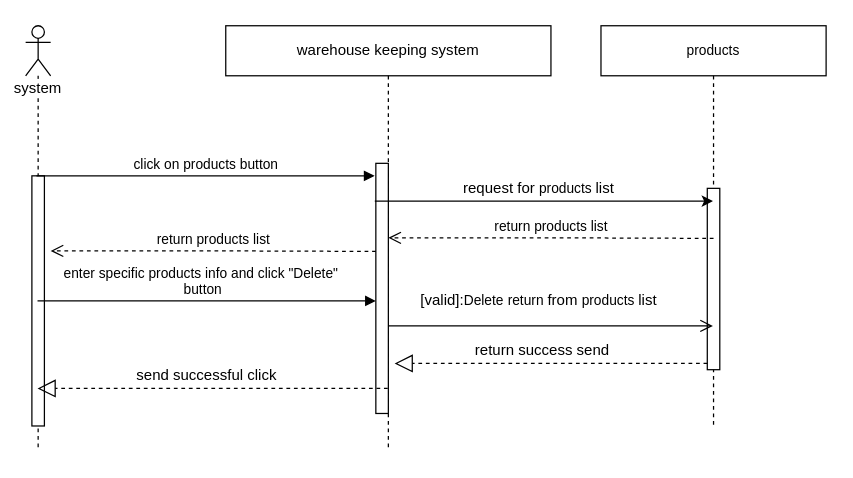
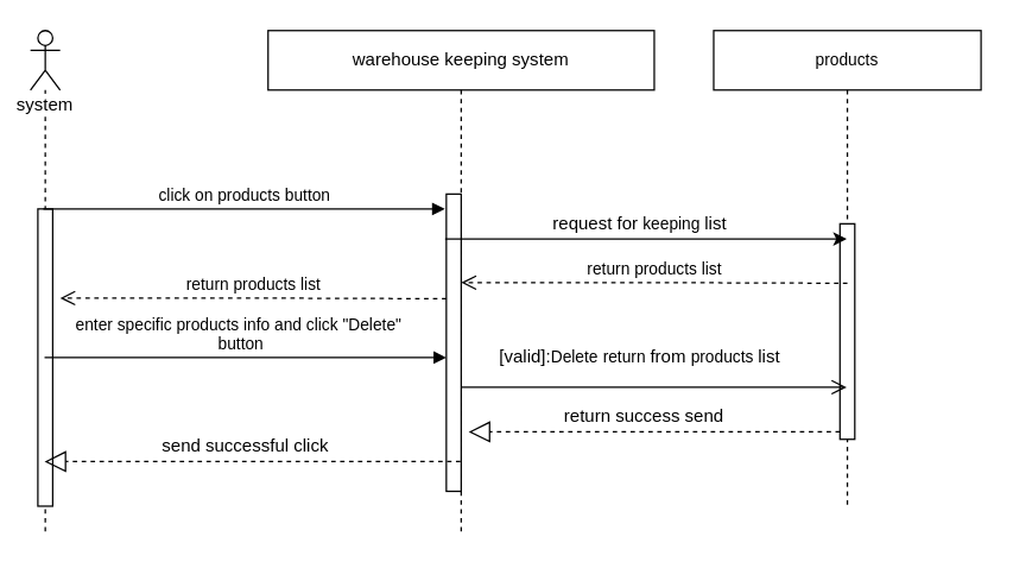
  <mxCell id="0" />
  <mxCell id="1" parent="0" />
  <mxCell id="2" value="system" style="shape=umlLifeline;participant=umlActor;perimeter=lifelinePerimeter;whiteSpace=wrap;html=1;container=1;collapsible=0;recursiveResize=0;verticalAlign=top;spacingTop=36;labelBackgroundColor=#ffffff;outlineConnect=0;" parent="1" vertex="1"><mxGeometry x="20" y="20" width="20" height="340" as="geometry" /></mxCell>
  <mxCell id="3" value="" style="html=1;points=[];perimeter=orthogonalPerimeter;" parent="2" vertex="1"><mxGeometry x="5" y="120" width="10" height="200" as="geometry" /></mxCell>
  <mxCell id="4" value="warehouse keeping system" style="shape=umlLifeline;perimeter=lifelinePerimeter;whiteSpace=wrap;html=1;container=1;collapsible=0;recursiveResize=0;outlineConnect=0;" parent="1" vertex="1"><mxGeometry x="180" y="20" width="260" height="340" as="geometry" /></mxCell>
  <mxCell id="5" value="" style="html=1;points=[];perimeter=orthogonalPerimeter;" parent="4" vertex="1"><mxGeometry x="120" y="110" width="10" height="200" as="geometry" /></mxCell>
  <mxCell id="6" value="click on products button" style="html=1;verticalAlign=bottom;endArrow=block;" parent="1" edge="1"><mxGeometry width="80" relative="1" as="geometry"><mxPoint x="28.667" y="140" as="sourcePoint" /><mxPoint x="299" y="140" as="targetPoint" /><Array as="points"><mxPoint x="69" y="140" /><mxPoint x="199" y="140" /></Array></mxGeometry></mxCell>
  <mxCell id="7" value="&lt;span style=&quot;font-size: 11px ; background-color: rgb(255 , 255 , 255)&quot;&gt;products&lt;/span&gt;" style="shape=umlLifeline;perimeter=lifelinePerimeter;whiteSpace=wrap;html=1;container=1;collapsible=0;recursiveResize=0;outlineConnect=0;" parent="1" vertex="1"><mxGeometry x="480" y="20" width="180" height="320" as="geometry" /></mxCell>
  <mxCell id="8" value="" style="html=1;points=[];perimeter=orthogonalPerimeter;" parent="7" vertex="1"><mxGeometry x="85" y="130" width="10" height="145" as="geometry" /></mxCell>
  <mxCell id="9" value="enter specific products info and click &quot;Delete&quot;&lt;br&gt;&amp;nbsp;button" style="html=1;verticalAlign=bottom;endArrow=block;" parent="1" target="5" edge="1" source="2"><mxGeometry x="-0.036" width="80" relative="1" as="geometry"><mxPoint x="40" y="210" as="sourcePoint" /><mxPoint x="120" y="179.5" as="targetPoint" /><Array as="points"><mxPoint x="160" y="240" /></Array><mxPoint as="offset" /></mxGeometry></mxCell>
  <mxCell id="10" value="" style="html=1;verticalAlign=bottom;endArrow=open;endSize=8;" parent="1" source="5" edge="1" target="7"><mxGeometry relative="1" as="geometry"><mxPoint x="420" y="210" as="sourcePoint" /><mxPoint x="560" y="220" as="targetPoint" /><Array as="points"><mxPoint x="430" y="260" /></Array></mxGeometry></mxCell>
  <mxCell id="11" value="return success send&amp;nbsp;" style="text;html=1;strokeColor=none;fillColor=none;align=center;verticalAlign=middle;whiteSpace=wrap;rounded=0;" parent="1" vertex="1"><mxGeometry x="325" y="270" width="220" height="20" as="geometry" /></mxCell>
  <mxCell id="12" value="" style="endArrow=block;dashed=1;endFill=0;endSize=12;html=1;" parent="1" source="4" target="2" edge="1"><mxGeometry width="160" relative="1" as="geometry"><mxPoint x="250" y="230" as="sourcePoint" /><mxPoint x="410" y="230" as="targetPoint" /><Array as="points"><mxPoint x="160" y="310" /></Array></mxGeometry></mxCell>
  <mxCell id="13" value="send successful click" style="text;html=1;strokeColor=none;fillColor=none;align=center;verticalAlign=middle;whiteSpace=wrap;rounded=0;" parent="1" vertex="1"><mxGeometry x="70" y="290" width="190" height="20" as="geometry" /></mxCell>
  <mxCell id="14" value="[valid]:&lt;span style=&quot;font-size: 11px ; background-color: rgb(255 , 255 , 255)&quot;&gt;Delete&lt;/span&gt;&amp;nbsp;&lt;span style=&quot;font-size: 11px ; background-color: rgb(255 , 255 , 255)&quot;&gt;return&lt;/span&gt;&lt;span style=&quot;font-size: 11px ; background-color: rgb(255 , 255 , 255)&quot;&gt;&amp;nbsp;&lt;/span&gt;from&amp;nbsp;&lt;span style=&quot;font-size: 11px ; background-color: rgb(255 , 255 , 255)&quot;&gt;products&lt;/span&gt;&lt;span style=&quot;font-size: 11px ; background-color: rgb(255 , 255 , 255)&quot;&gt;&amp;nbsp;&lt;/span&gt;list" style="text;html=1;align=center;verticalAlign=middle;resizable=0;points=[];autosize=1;" vertex="1" parent="1"><mxGeometry x="325" y="230" width="210" height="20" as="geometry" /></mxCell>
  <mxCell id="15" value="" style="endArrow=block;dashed=1;endFill=0;endSize=12;html=1;" edge="1" parent="1"><mxGeometry width="160" relative="1" as="geometry"><mxPoint x="565" y="290" as="sourcePoint" /><mxPoint x="314.997" y="290" as="targetPoint" /><Array as="points"><mxPoint x="465.33" y="290" /></Array></mxGeometry></mxCell>
  <mxCell id="16" value="" style="endArrow=classic;html=1;exitX=-0.083;exitY=0.151;exitDx=0;exitDy=0;exitPerimeter=0;" edge="1" parent="1" source="5" target="7"><mxGeometry width="50" height="50" relative="1" as="geometry"><mxPoint x="390" y="170" as="sourcePoint" /><mxPoint x="440" y="120" as="targetPoint" /></mxGeometry></mxCell>
- <mxCell id="17" value="request for&amp;nbsp;&lt;span style=&quot;font-size: 11px ; background-color: rgb(255 , 255 , 255)&quot;&gt;products&amp;nbsp;&lt;/span&gt;list" style="text;html=1;align=center;verticalAlign=middle;resizable=0;points=[];autosize=1;" vertex="1" parent="1"><mxGeometry x="360" y="140" width="140" height="20" as="geometry" /></mxCell>
+ <mxCell id="17" value="request for&amp;nbsp;&lt;span style=&quot;font-size: 11px ; background-color: rgb(255 , 255 , 255)&quot;&gt;keeping&amp;nbsp;&lt;/span&gt;list" style="text;html=1;align=center;verticalAlign=middle;resizable=0;points=[];autosize=1;" vertex="1" parent="1"><mxGeometry x="360" y="140" width="140" height="20" as="geometry" /></mxCell>
  <mxCell id="18" value="return products&amp;nbsp;list" style="html=1;verticalAlign=bottom;endArrow=open;dashed=1;endSize=8;" edge="1" parent="1"><mxGeometry x="-0.003" relative="1" as="geometry"><mxPoint x="570" y="190" as="sourcePoint" /><mxPoint x="309.997" y="189.58" as="targetPoint" /><Array as="points"><mxPoint x="450.33" y="189.58" /></Array><mxPoint as="offset" /></mxGeometry></mxCell>
  <mxCell id="19" value="return products&amp;nbsp;list" style="html=1;verticalAlign=bottom;endArrow=open;dashed=1;endSize=8;" edge="1" parent="1"><mxGeometry x="-0.003" relative="1" as="geometry"><mxPoint x="300" y="200.42" as="sourcePoint" /><mxPoint x="39.997" y="200" as="targetPoint" /><Array as="points"><mxPoint x="180.33" y="200" /></Array><mxPoint as="offset" /></mxGeometry></mxCell>
